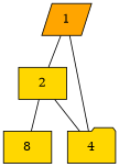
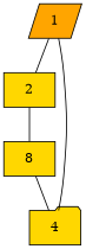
  graph {
    node [fillcolor=gold shape=box style=filled]
    1 [fillcolor=orange shape=parallelogram]
    2
    n3 [label=8]
    4 [shape=folder]
    1 -- 2
    2 -- n3
-   2 -- 4
+   n3 -- 4
    4 -- 1
  }
